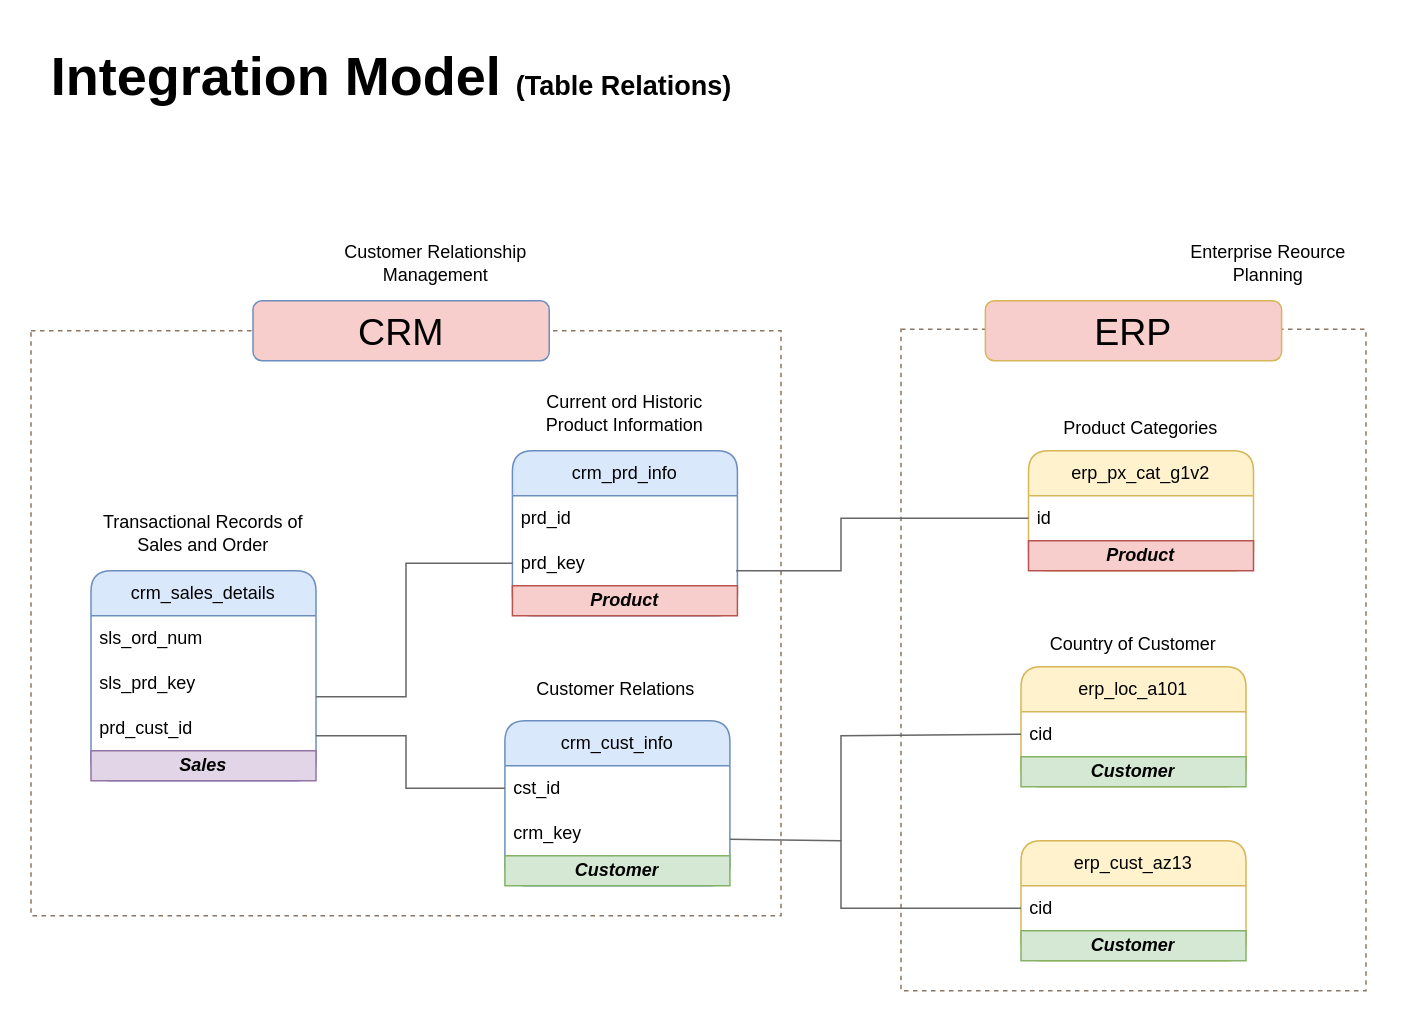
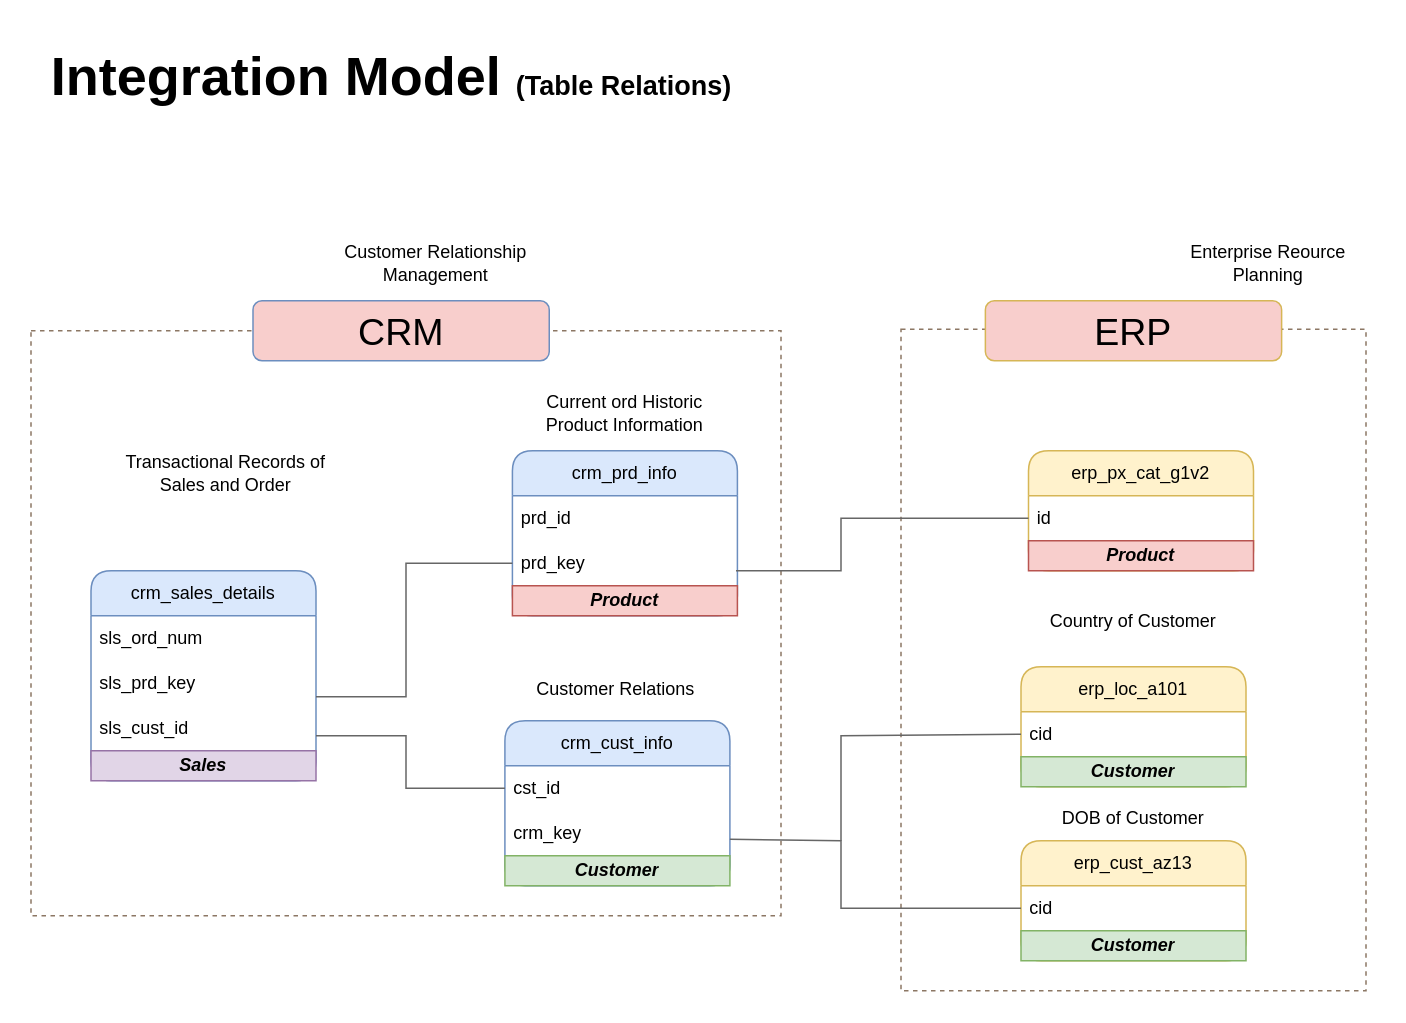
  <mxCell id="0" />
  <mxCell id="1" parent="0" />
  <mxCell id="2" value="&lt;font style=&quot;&quot;&gt;&lt;b style=&quot;&quot;&gt;&lt;span style=&quot;font-size: 36px;&quot;&gt;Integration Model&amp;nbsp;&lt;/span&gt;&lt;font style=&quot;font-size: 18px;&quot;&gt;(Table Relations)&lt;/font&gt;&lt;/b&gt;&lt;/font&gt;" style="text;html=1;align=center;verticalAlign=middle;resizable=0;points=[];autosize=1;strokeColor=none;fillColor=none;" parent="1" vertex="1"><mxGeometry x="20" y="20" width="480" height="60" as="geometry" /></mxCell>
  <mxCell id="3" value="" style="rounded=0;whiteSpace=wrap;html=1;dashed=1;fillColor=none;strokeColor=#8C7764;" parent="1" vertex="1"><mxGeometry x="20" y="220" width="500" height="390" as="geometry" /></mxCell>
  <mxCell id="4" value="&lt;font style=&quot;font-size: 25px;&quot;&gt;CRM&lt;/font&gt;" style="rounded=1;whiteSpace=wrap;html=1;fillColor=#f8cecc;strokeColor=#6c8ebf;" parent="1" vertex="1"><mxGeometry x="168" y="200" width="197.5" height="40" as="geometry" /></mxCell>
  <mxCell id="5" style="edgeStyle=orthogonalEdgeStyle;rounded=0;orthogonalLoop=1;jettySize=auto;html=1;entryX=0;entryY=0.5;entryDx=0;entryDy=0;fillColor=#f5f5f5;strokeColor=#666666;" parent="1" edge="1"><mxGeometry relative="1" as="geometry"><mxPoint x="410" y="285" as="sourcePoint" /></mxGeometry></mxCell>
  <mxCell id="6" value="crm_cust_info" style="swimlane;fontStyle=0;childLayout=stackLayout;horizontal=1;startSize=30;horizontalStack=0;resizeParent=1;resizeParentMax=0;resizeLast=0;collapsible=1;marginBottom=0;whiteSpace=wrap;html=1;fillColor=#dae8fc;strokeColor=#6c8ebf;rounded=1;" parent="1" vertex="1"><mxGeometry x="335.94" y="480" width="150" height="110" as="geometry" /></mxCell>
  <mxCell id="7" value="cst_id" style="text;strokeColor=none;fillColor=none;align=left;verticalAlign=middle;spacingLeft=4;spacingRight=4;overflow=hidden;points=[[0,0.5],[1,0.5]];portConstraint=eastwest;rotatable=0;whiteSpace=wrap;html=1;" parent="6" vertex="1"><mxGeometry y="30" width="150" height="30" as="geometry" /></mxCell>
  <mxCell id="8" value="crm_key" style="text;strokeColor=none;fillColor=none;align=left;verticalAlign=middle;spacingLeft=4;spacingRight=4;overflow=hidden;points=[[0,0.5],[1,0.5]];portConstraint=eastwest;rotatable=0;whiteSpace=wrap;html=1;" parent="6" vertex="1"><mxGeometry y="60" width="150" height="30" as="geometry" /></mxCell>
  <mxCell id="9" value="&lt;b&gt;&lt;i&gt;Customer&lt;/i&gt;&lt;/b&gt;" style="text;html=1;strokeColor=#82b366;fillColor=#d5e8d4;align=center;verticalAlign=middle;whiteSpace=wrap;overflow=hidden;" parent="6" vertex="1"><mxGeometry y="90" width="150" height="20" as="geometry" /></mxCell>
  <mxCell id="10" value="Customer Relations" style="text;html=1;align=center;verticalAlign=middle;whiteSpace=wrap;rounded=0;" parent="1" vertex="1"><mxGeometry x="340" y="444" width="140" height="30" as="geometry" /></mxCell>
  <mxCell id="11" value="crm_sales_details" style="swimlane;fontStyle=0;childLayout=stackLayout;horizontal=1;startSize=30;horizontalStack=0;resizeParent=1;resizeParentMax=0;resizeLast=0;collapsible=1;marginBottom=0;whiteSpace=wrap;html=1;fillColor=#dae8fc;strokeColor=#6c8ebf;rounded=1;" parent="1" vertex="1"><mxGeometry x="60" y="380" width="150" height="140" as="geometry" /></mxCell>
  <mxCell id="12" value="sls_ord_num" style="text;strokeColor=none;fillColor=none;align=left;verticalAlign=middle;spacingLeft=4;spacingRight=4;overflow=hidden;points=[[0,0.5],[1,0.5]];portConstraint=eastwest;rotatable=0;whiteSpace=wrap;html=1;" parent="11" vertex="1"><mxGeometry y="30" width="150" height="30" as="geometry" /></mxCell>
  <mxCell id="13" value="sls_prd_key" style="text;strokeColor=none;fillColor=none;align=left;verticalAlign=middle;spacingLeft=4;spacingRight=4;overflow=hidden;points=[[0,0.5],[1,0.5]];portConstraint=eastwest;rotatable=0;whiteSpace=wrap;html=1;" parent="11" vertex="1"><mxGeometry y="60" width="150" height="30" as="geometry" /></mxCell>
- <mxCell id="14" value="prd_cust_id" style="text;strokeColor=none;fillColor=none;align=left;verticalAlign=middle;spacingLeft=4;spacingRight=4;overflow=hidden;points=[[0,0.5],[1,0.5]];portConstraint=eastwest;rotatable=0;whiteSpace=wrap;html=1;" parent="11" vertex="1"><mxGeometry y="90" width="150" height="30" as="geometry" /></mxCell>
+ <mxCell id="14" value="sls_cust_id" style="text;strokeColor=none;fillColor=none;align=left;verticalAlign=middle;spacingLeft=4;spacingRight=4;overflow=hidden;points=[[0,0.5],[1,0.5]];portConstraint=eastwest;rotatable=0;whiteSpace=wrap;html=1;" parent="11" vertex="1"><mxGeometry y="90" width="150" height="30" as="geometry" /></mxCell>
  <mxCell id="15" value="&lt;b&gt;&lt;i&gt;Sales&lt;/i&gt;&lt;/b&gt;" style="text;html=1;strokeColor=#9673a6;fillColor=#e1d5e7;align=center;verticalAlign=middle;whiteSpace=wrap;overflow=hidden;" parent="11" vertex="1"><mxGeometry y="120" width="150" height="20" as="geometry" /></mxCell>
- <mxCell id="16" value="Transactional Records of Sales and Order" style="text;html=1;align=center;verticalAlign=middle;whiteSpace=wrap;rounded=0;" parent="1" vertex="1"><mxGeometry x="65" y="340" width="140" height="30" as="geometry" /></mxCell>
+ <mxCell id="16" value="Transactional Records of Sales and Order" style="text;html=1;align=center;verticalAlign=middle;whiteSpace=wrap;rounded=0;" parent="1" vertex="1"><mxGeometry x="80" y="300" width="140" height="30" as="geometry" /></mxCell>
  <mxCell id="17" value="crm_prd_info" style="swimlane;fontStyle=0;childLayout=stackLayout;horizontal=1;startSize=30;horizontalStack=0;resizeParent=1;resizeParentMax=0;resizeLast=0;collapsible=1;marginBottom=0;whiteSpace=wrap;html=1;fillColor=#dae8fc;strokeColor=#6c8ebf;rounded=1;swimlaneLine=1;glass=0;" parent="1" vertex="1"><mxGeometry x="340.94" y="300" width="150" height="110" as="geometry" /></mxCell>
  <mxCell id="18" value="prd_id" style="text;strokeColor=none;fillColor=none;align=left;verticalAlign=middle;spacingLeft=4;spacingRight=4;overflow=hidden;points=[[0,0.5],[1,0.5]];portConstraint=eastwest;rotatable=0;whiteSpace=wrap;html=1;" parent="17" vertex="1"><mxGeometry y="30" width="150" height="30" as="geometry" /></mxCell>
  <mxCell id="19" value="prd_key" style="text;strokeColor=none;fillColor=none;align=left;verticalAlign=middle;spacingLeft=4;spacingRight=4;overflow=hidden;points=[[0,0.5],[1,0.5]];portConstraint=eastwest;rotatable=0;whiteSpace=wrap;html=1;" parent="17" vertex="1"><mxGeometry y="60" width="150" height="30" as="geometry" /></mxCell>
  <mxCell id="20" value="&lt;b&gt;&lt;i&gt;Product&lt;/i&gt;&lt;/b&gt;" style="text;html=1;strokeColor=#b85450;fillColor=#f8cecc;align=center;verticalAlign=middle;whiteSpace=wrap;overflow=hidden;" parent="17" vertex="1"><mxGeometry y="90" width="150" height="20" as="geometry" /></mxCell>
  <mxCell id="21" value="Current ord Historic Product Information" style="text;html=1;align=center;verticalAlign=middle;whiteSpace=wrap;rounded=0;" parent="1" vertex="1"><mxGeometry x="345.94" y="260" width="140" height="30" as="geometry" /></mxCell>
  <mxCell id="22" value="" style="endArrow=none;html=1;rounded=0;entryX=0;entryY=0.5;entryDx=0;entryDy=0;fillColor=#f5f5f5;strokeColor=#666666;" parent="1" target="7" edge="1"><mxGeometry width="50" height="50" relative="1" as="geometry"><mxPoint x="210" y="490" as="sourcePoint" /><mxPoint x="260" y="440" as="targetPoint" /><Array as="points"><mxPoint x="270" y="490" /><mxPoint x="270" y="525" /></Array></mxGeometry></mxCell>
  <mxCell id="23" value="" style="endArrow=none;html=1;rounded=0;entryX=0;entryY=0.5;entryDx=0;entryDy=0;fillColor=#f5f5f5;strokeColor=#666666;" parent="1" target="19" edge="1"><mxGeometry width="50" height="50" relative="1" as="geometry"><mxPoint x="210" y="464" as="sourcePoint" /><mxPoint x="260" y="400" as="targetPoint" /><Array as="points"><mxPoint x="250" y="464" /><mxPoint x="270" y="464" /><mxPoint x="270" y="375" /></Array></mxGeometry></mxCell>
  <mxCell id="24" value="Customer Relationship Management" style="text;html=1;align=center;verticalAlign=middle;whiteSpace=wrap;rounded=0;" parent="1" vertex="1"><mxGeometry x="220" y="160" width="140" height="30" as="geometry" /></mxCell>
  <mxCell id="25" value="" style="rounded=0;whiteSpace=wrap;html=1;dashed=1;fillColor=none;strokeColor=#8C7764;" parent="1" vertex="1"><mxGeometry x="600" y="219" width="310" height="441" as="geometry" /></mxCell>
  <mxCell id="26" value="&lt;font style=&quot;font-size: 25px;&quot;&gt;ERP&lt;/font&gt;" style="rounded=1;whiteSpace=wrap;html=1;fillColor=#f8cecc;strokeColor=#d6b656;" parent="1" vertex="1"><mxGeometry x="656.25" y="200" width="197.5" height="40" as="geometry" /></mxCell>
  <mxCell id="27" value="Enterprise Reource Planning" style="text;html=1;align=center;verticalAlign=middle;whiteSpace=wrap;rounded=0;" parent="1" vertex="1"><mxGeometry x="775" y="160" width="140" height="30" as="geometry" /></mxCell>
  <mxCell id="28" value="erp_cust_az13" style="swimlane;fontStyle=0;childLayout=stackLayout;horizontal=1;startSize=30;horizontalStack=0;resizeParent=1;resizeParentMax=0;resizeLast=0;collapsible=1;marginBottom=0;whiteSpace=wrap;html=1;fillColor=#fff2cc;strokeColor=#d6b656;rounded=1;" parent="1" vertex="1"><mxGeometry x="680" y="560" width="150" height="80" as="geometry" /></mxCell>
  <mxCell id="29" value="cid" style="text;strokeColor=none;fillColor=none;align=left;verticalAlign=middle;spacingLeft=4;spacingRight=4;overflow=hidden;points=[[0,0.5],[1,0.5]];portConstraint=eastwest;rotatable=0;whiteSpace=wrap;html=1;" parent="28" vertex="1"><mxGeometry y="30" width="150" height="30" as="geometry" /></mxCell>
  <mxCell id="30" value="&lt;b&gt;&lt;i&gt;Customer&lt;/i&gt;&lt;/b&gt;" style="text;html=1;strokeColor=#82b366;fillColor=#d5e8d4;align=center;verticalAlign=middle;whiteSpace=wrap;overflow=hidden;" parent="28" vertex="1"><mxGeometry y="60" width="150" height="20" as="geometry" /></mxCell>
  <mxCell id="31" value="erp_loc_a101" style="swimlane;fontStyle=0;childLayout=stackLayout;horizontal=1;startSize=30;horizontalStack=0;resizeParent=1;resizeParentMax=0;resizeLast=0;collapsible=1;marginBottom=0;whiteSpace=wrap;html=1;fillColor=#fff2cc;strokeColor=#d6b656;rounded=1;" parent="1" vertex="1"><mxGeometry x="680" y="444" width="150" height="80" as="geometry" /></mxCell>
  <mxCell id="32" value="cid" style="text;strokeColor=none;fillColor=none;align=left;verticalAlign=middle;spacingLeft=4;spacingRight=4;overflow=hidden;points=[[0,0.5],[1,0.5]];portConstraint=eastwest;rotatable=0;whiteSpace=wrap;html=1;" parent="31" vertex="1"><mxGeometry y="30" width="150" height="30" as="geometry" /></mxCell>
  <mxCell id="33" value="&lt;b&gt;&lt;i&gt;Customer&lt;/i&gt;&lt;/b&gt;" style="text;html=1;strokeColor=#82b366;fillColor=#d5e8d4;align=center;verticalAlign=middle;whiteSpace=wrap;overflow=hidden;" parent="31" vertex="1"><mxGeometry y="60" width="150" height="20" as="geometry" /></mxCell>
- <mxCell id="34" value="Country of Customer" style="text;html=1;align=center;verticalAlign=middle;whiteSpace=wrap;rounded=0;" parent="1" vertex="1"><mxGeometry x="685" y="414" width="140" height="30" as="geometry" /></mxCell>
+ <mxCell id="34" value="Country of Customer" style="text;html=1;align=center;verticalAlign=middle;whiteSpace=wrap;rounded=0;" parent="1" vertex="1"><mxGeometry x="685" y="399" width="140" height="30" as="geometry" /></mxCell>
+ <mxCell id="35" value="DOB of Customer" style="text;html=1;align=center;verticalAlign=middle;whiteSpace=wrap;rounded=0;" parent="1" vertex="1"><mxGeometry x="685" y="530" width="140" height="30" as="geometry" /></mxCell>
  <mxCell id="36" value="" style="endArrow=none;html=1;rounded=0;entryX=0;entryY=0.5;entryDx=0;entryDy=0;fillColor=#f5f5f5;strokeColor=#666666;" parent="1" target="29" edge="1"><mxGeometry width="50" height="50" relative="1" as="geometry"><mxPoint x="485.94" y="559" as="sourcePoint" /><mxPoint x="545.94" y="559" as="targetPoint" /><Array as="points"><mxPoint x="560" y="560" /><mxPoint x="560" y="605" /></Array></mxGeometry></mxCell>
  <mxCell id="37" value="erp_px_cat_g1v2" style="swimlane;fontStyle=0;childLayout=stackLayout;horizontal=1;startSize=30;horizontalStack=0;resizeParent=1;resizeParentMax=0;resizeLast=0;collapsible=1;marginBottom=0;whiteSpace=wrap;html=1;fillColor=#fff2cc;strokeColor=#d6b656;rounded=1;" parent="1" vertex="1"><mxGeometry x="685" y="300" width="150" height="80" as="geometry" /></mxCell>
  <mxCell id="38" value="id" style="text;strokeColor=none;fillColor=none;align=left;verticalAlign=middle;spacingLeft=4;spacingRight=4;overflow=hidden;points=[[0,0.5],[1,0.5]];portConstraint=eastwest;rotatable=0;whiteSpace=wrap;html=1;" parent="37" vertex="1"><mxGeometry y="30" width="150" height="30" as="geometry" /></mxCell>
  <mxCell id="39" value="&lt;b&gt;&lt;i&gt;Product&lt;/i&gt;&lt;/b&gt;" style="text;html=1;strokeColor=#b85450;fillColor=#f8cecc;align=center;verticalAlign=middle;whiteSpace=wrap;overflow=hidden;" parent="37" vertex="1"><mxGeometry y="60" width="150" height="20" as="geometry" /></mxCell>
- <mxCell id="40" value="Product Categories" style="text;html=1;align=center;verticalAlign=middle;whiteSpace=wrap;rounded=0;" parent="1" vertex="1"><mxGeometry x="690" y="270" width="140" height="30" as="geometry" /></mxCell>
  <mxCell id="41" value="" style="endArrow=none;html=1;rounded=0;entryX=0;entryY=0.5;entryDx=0;entryDy=0;fillColor=#f5f5f5;strokeColor=#666666;" parent="1" target="38" edge="1"><mxGeometry width="50" height="50" relative="1" as="geometry"><mxPoint x="490" y="380" as="sourcePoint" /><mxPoint x="590" y="380" as="targetPoint" /><Array as="points"><mxPoint x="560" y="380" /><mxPoint x="560" y="345" /></Array></mxGeometry></mxCell>
  <mxCell id="42" value="" style="endArrow=none;html=1;rounded=0;entryX=0;entryY=0.5;entryDx=0;entryDy=0;fillColor=#f5f5f5;strokeColor=#666666;" parent="1" target="32" edge="1"><mxGeometry width="50" height="50" relative="1" as="geometry"><mxPoint x="560" y="560" as="sourcePoint" /><mxPoint x="580" y="460" as="targetPoint" /><Array as="points"><mxPoint x="560" y="490" /></Array></mxGeometry></mxCell>
